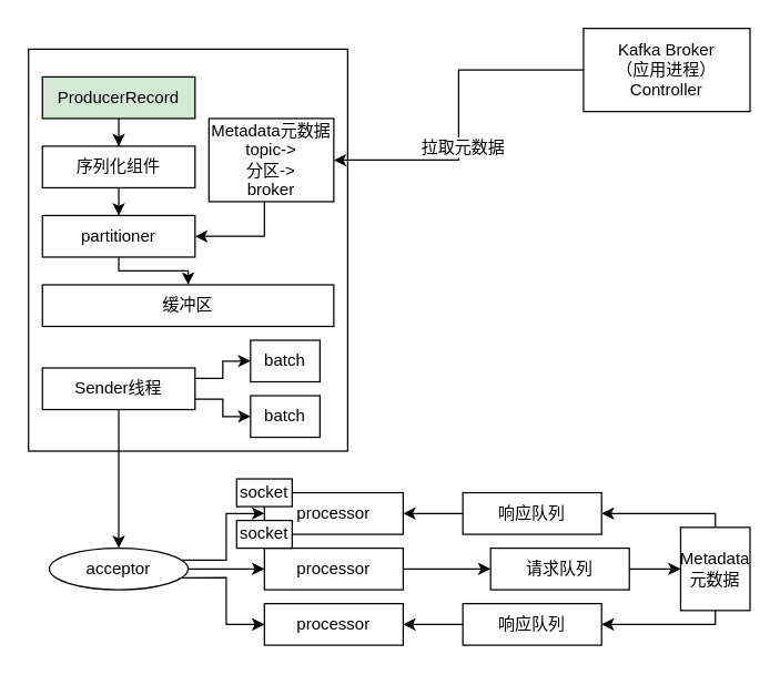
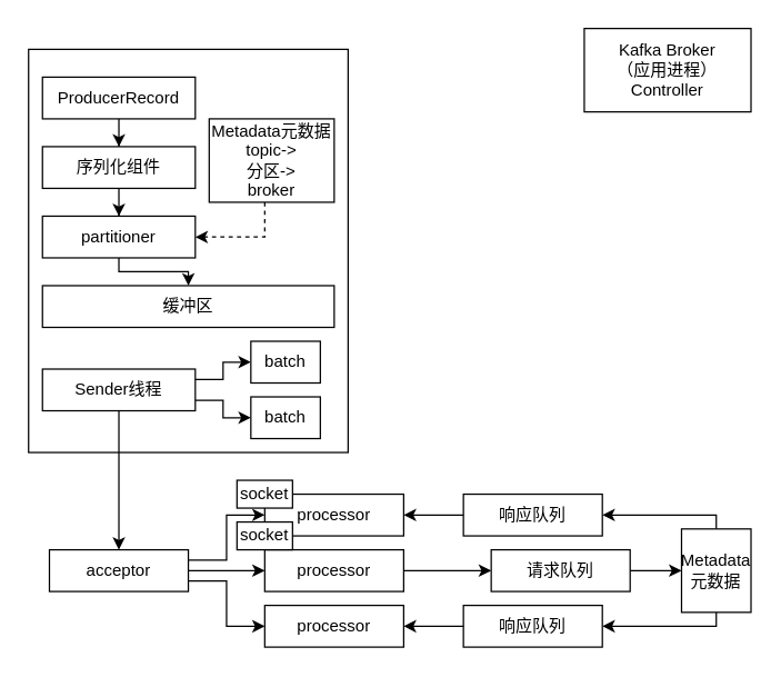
  <mxCell id="0" />
  <mxCell id="1" parent="0" />
  <mxCell id="2" value="" style="rounded=0;whiteSpace=wrap;html=1;" vertex="1" parent="1"><mxGeometry x="20" y="35" width="230" height="290" as="geometry" /></mxCell>
  <mxCell id="3" style="edgeStyle=orthogonalEdgeStyle;rounded=0;orthogonalLoop=1;jettySize=auto;html=1;entryX=0.5;entryY=0;entryDx=0;entryDy=0;" edge="1" parent="1" source="4" target="6"><mxGeometry relative="1" as="geometry" /></mxCell>
- <mxCell id="4" value="ProducerRecord" style="rounded=0;whiteSpace=wrap;html=1;fillColor=#d5e8d4;" vertex="1" parent="1"><mxGeometry x="30" y="55" width="110" height="30" as="geometry" /></mxCell>
+ <mxCell id="4" value="ProducerRecord" style="rounded=0;whiteSpace=wrap;html=1;" vertex="1" parent="1"><mxGeometry x="30" y="55" width="110" height="30" as="geometry" /></mxCell>
  <mxCell id="5" style="edgeStyle=orthogonalEdgeStyle;rounded=0;orthogonalLoop=1;jettySize=auto;html=1;entryX=0.5;entryY=0;entryDx=0;entryDy=0;" edge="1" parent="1" source="6" target="8"><mxGeometry relative="1" as="geometry" /></mxCell>
  <mxCell id="6" value="序列化组件" style="rounded=0;whiteSpace=wrap;html=1;" vertex="1" parent="1"><mxGeometry x="30" y="105" width="110" height="30" as="geometry" /></mxCell>
  <mxCell id="7" style="edgeStyle=orthogonalEdgeStyle;rounded=0;orthogonalLoop=1;jettySize=auto;html=1;entryX=0.5;entryY=0;entryDx=0;entryDy=0;" edge="1" parent="1" source="8" target="9"><mxGeometry relative="1" as="geometry"><Array as="points"><mxPoint x="85" y="195" /><mxPoint x="135" y="195" /></Array></mxGeometry></mxCell>
  <mxCell id="8" value="partitioner" style="rounded=0;whiteSpace=wrap;html=1;" vertex="1" parent="1"><mxGeometry x="30" y="155" width="110" height="30" as="geometry" /></mxCell>
  <mxCell id="9" value="缓冲区" style="rounded=0;whiteSpace=wrap;html=1;" vertex="1" parent="1"><mxGeometry x="30" y="205" width="210" height="30" as="geometry" /></mxCell>
- <mxCell id="10" style="edgeStyle=orthogonalEdgeStyle;rounded=0;orthogonalLoop=1;jettySize=auto;html=1;entryX=1;entryY=0.5;entryDx=0;entryDy=0;" edge="1" parent="1" source="11" target="8"><mxGeometry relative="1" as="geometry"><Array as="points"><mxPoint x="190" y="170" /></Array></mxGeometry></mxCell>
+ <mxCell id="10" style="edgeStyle=orthogonalEdgeStyle;rounded=0;orthogonalLoop=1;jettySize=auto;html=1;entryX=1;entryY=0.5;entryDx=0;entryDy=0;dashed=1;" edge="1" parent="1" source="11" target="8"><mxGeometry relative="1" as="geometry"><Array as="points"><mxPoint x="190" y="170" /></Array></mxGeometry></mxCell>
  <mxCell id="11" value="Metadata元数据&lt;br&gt;topic-&amp;gt;&lt;br&gt;分区-&amp;gt;&lt;br&gt;broker" style="rounded=0;whiteSpace=wrap;html=1;" vertex="1" parent="1"><mxGeometry x="150" y="85" width="90" height="60" as="geometry" /></mxCell>
  <mxCell id="12" style="edgeStyle=orthogonalEdgeStyle;rounded=0;orthogonalLoop=1;jettySize=auto;html=1;exitX=1;exitY=0.25;exitDx=0;exitDy=0;entryX=0;entryY=0.5;entryDx=0;entryDy=0;" edge="1" parent="1" source="15" target="16"><mxGeometry relative="1" as="geometry" /></mxCell>
  <mxCell id="13" style="edgeStyle=orthogonalEdgeStyle;rounded=0;orthogonalLoop=1;jettySize=auto;html=1;exitX=1;exitY=0.75;exitDx=0;exitDy=0;entryX=0;entryY=0.5;entryDx=0;entryDy=0;" edge="1" parent="1" source="15" target="17"><mxGeometry relative="1" as="geometry" /></mxCell>
  <mxCell id="14" style="edgeStyle=orthogonalEdgeStyle;rounded=0;orthogonalLoop=1;jettySize=auto;html=1;entryX=0.5;entryY=0;entryDx=0;entryDy=0;" edge="1" parent="1" source="15" target="24"><mxGeometry relative="1" as="geometry" /></mxCell>
  <mxCell id="15" value="Sender线程" style="rounded=0;whiteSpace=wrap;html=1;" vertex="1" parent="1"><mxGeometry x="30" y="265" width="110" height="30" as="geometry" /></mxCell>
  <mxCell id="16" value="batch" style="rounded=0;whiteSpace=wrap;html=1;" vertex="1" parent="1"><mxGeometry x="180" y="245" width="50" height="30" as="geometry" /></mxCell>
  <mxCell id="17" value="batch" style="rounded=0;whiteSpace=wrap;html=1;" vertex="1" parent="1"><mxGeometry x="180" y="285" width="50" height="30" as="geometry" /></mxCell>
- <mxCell id="18" style="edgeStyle=orthogonalEdgeStyle;rounded=0;orthogonalLoop=1;jettySize=auto;html=1;entryX=1;entryY=0.5;entryDx=0;entryDy=0;" edge="1" parent="1" source="20" target="11"><mxGeometry relative="1" as="geometry" /></mxCell>
- <mxCell id="19" value="拉取元数据" style="text;html=1;align=center;verticalAlign=middle;resizable=0;points=[];labelBackgroundColor=#ffffff;" vertex="1" connectable="0" parent="18"><mxGeometry x="0.182" y="2" relative="1" as="geometry"><mxPoint as="offset" /></mxGeometry></mxCell>
  <mxCell id="20" value="Kafka Broker&lt;br&gt;（应用进程）&lt;br&gt;Controller" style="rounded=0;whiteSpace=wrap;html=1;" vertex="1" parent="1"><mxGeometry x="420" y="20" width="120" height="60" as="geometry" /></mxCell>
  <mxCell id="21" style="edgeStyle=orthogonalEdgeStyle;rounded=0;orthogonalLoop=1;jettySize=auto;html=1;exitX=1;exitY=0.25;exitDx=0;exitDy=0;entryX=0;entryY=0.5;entryDx=0;entryDy=0;" edge="1" parent="1" source="24" target="25"><mxGeometry relative="1" as="geometry" /></mxCell>
  <mxCell id="22" style="edgeStyle=orthogonalEdgeStyle;rounded=0;orthogonalLoop=1;jettySize=auto;html=1;entryX=0;entryY=0.5;entryDx=0;entryDy=0;" edge="1" parent="1" source="24" target="27"><mxGeometry relative="1" as="geometry" /></mxCell>
  <mxCell id="23" style="edgeStyle=orthogonalEdgeStyle;rounded=0;orthogonalLoop=1;jettySize=auto;html=1;exitX=1;exitY=0.75;exitDx=0;exitDy=0;entryX=0;entryY=0.5;entryDx=0;entryDy=0;" edge="1" parent="1" source="24" target="28"><mxGeometry relative="1" as="geometry" /></mxCell>
- <mxCell id="24" value="acceptor" style="ellipse;whiteSpace=wrap;html=1;" vertex="1" parent="1"><mxGeometry x="35" y="395" width="100" height="30" as="geometry" /></mxCell>
+ <mxCell id="24" value="acceptor" style="rounded=0;whiteSpace=wrap;html=1;" vertex="1" parent="1"><mxGeometry x="35" y="395" width="100" height="30" as="geometry" /></mxCell>
  <mxCell id="25" value="processor" style="rounded=0;whiteSpace=wrap;html=1;" vertex="1" parent="1"><mxGeometry x="190" y="355" width="100" height="30" as="geometry" /></mxCell>
  <mxCell id="26" style="edgeStyle=orthogonalEdgeStyle;rounded=0;orthogonalLoop=1;jettySize=auto;html=1;entryX=0;entryY=0.5;entryDx=0;entryDy=0;" edge="1" parent="1" source="27" target="32"><mxGeometry relative="1" as="geometry" /></mxCell>
  <mxCell id="27" value="processor" style="rounded=0;whiteSpace=wrap;html=1;" vertex="1" parent="1"><mxGeometry x="190" y="395" width="100" height="30" as="geometry" /></mxCell>
  <mxCell id="28" value="processor" style="rounded=0;whiteSpace=wrap;html=1;" vertex="1" parent="1"><mxGeometry x="190" y="435" width="100" height="30" as="geometry" /></mxCell>
  <mxCell id="29" value="socket" style="rounded=0;whiteSpace=wrap;html=1;" vertex="1" parent="1"><mxGeometry x="170" y="345" width="40" height="20" as="geometry" /></mxCell>
  <mxCell id="30" value="socket" style="rounded=0;whiteSpace=wrap;html=1;" vertex="1" parent="1"><mxGeometry x="170" y="375" width="40" height="20" as="geometry" /></mxCell>
  <mxCell id="31" style="edgeStyle=orthogonalEdgeStyle;rounded=0;orthogonalLoop=1;jettySize=auto;html=1;entryX=0;entryY=0.5;entryDx=0;entryDy=0;" edge="1" parent="1" source="32" target="35"><mxGeometry relative="1" as="geometry" /></mxCell>
  <mxCell id="32" value="请求队列" style="rounded=0;whiteSpace=wrap;html=1;" vertex="1" parent="1"><mxGeometry x="353" y="395" width="100" height="30" as="geometry" /></mxCell>
  <mxCell id="33" style="edgeStyle=orthogonalEdgeStyle;rounded=0;orthogonalLoop=1;jettySize=auto;html=1;entryX=1;entryY=0.5;entryDx=0;entryDy=0;" edge="1" parent="1" source="35" target="37"><mxGeometry relative="1" as="geometry"><Array as="points"><mxPoint x="515" y="370" /></Array></mxGeometry></mxCell>
  <mxCell id="34" style="edgeStyle=orthogonalEdgeStyle;rounded=0;orthogonalLoop=1;jettySize=auto;html=1;entryX=1;entryY=0.5;entryDx=0;entryDy=0;" edge="1" parent="1" source="35" target="39"><mxGeometry relative="1" as="geometry"><Array as="points"><mxPoint x="515" y="450" /></Array></mxGeometry></mxCell>
  <mxCell id="35" value="Metadata元数据" style="rounded=0;whiteSpace=wrap;html=1;" vertex="1" parent="1"><mxGeometry x="490" y="380" width="50" height="60" as="geometry" /></mxCell>
  <mxCell id="36" style="edgeStyle=orthogonalEdgeStyle;rounded=0;orthogonalLoop=1;jettySize=auto;html=1;entryX=1;entryY=0.5;entryDx=0;entryDy=0;" edge="1" parent="1" source="37" target="25"><mxGeometry relative="1" as="geometry" /></mxCell>
  <mxCell id="37" value="响应队列" style="rounded=0;whiteSpace=wrap;html=1;" vertex="1" parent="1"><mxGeometry x="333" y="355" width="100" height="30" as="geometry" /></mxCell>
  <mxCell id="38" style="edgeStyle=orthogonalEdgeStyle;rounded=0;orthogonalLoop=1;jettySize=auto;html=1;entryX=1;entryY=0.5;entryDx=0;entryDy=0;" edge="1" parent="1" source="39" target="28"><mxGeometry relative="1" as="geometry" /></mxCell>
  <mxCell id="39" value="响应队列" style="rounded=0;whiteSpace=wrap;html=1;" vertex="1" parent="1"><mxGeometry x="333" y="435" width="100" height="30" as="geometry" /></mxCell>
